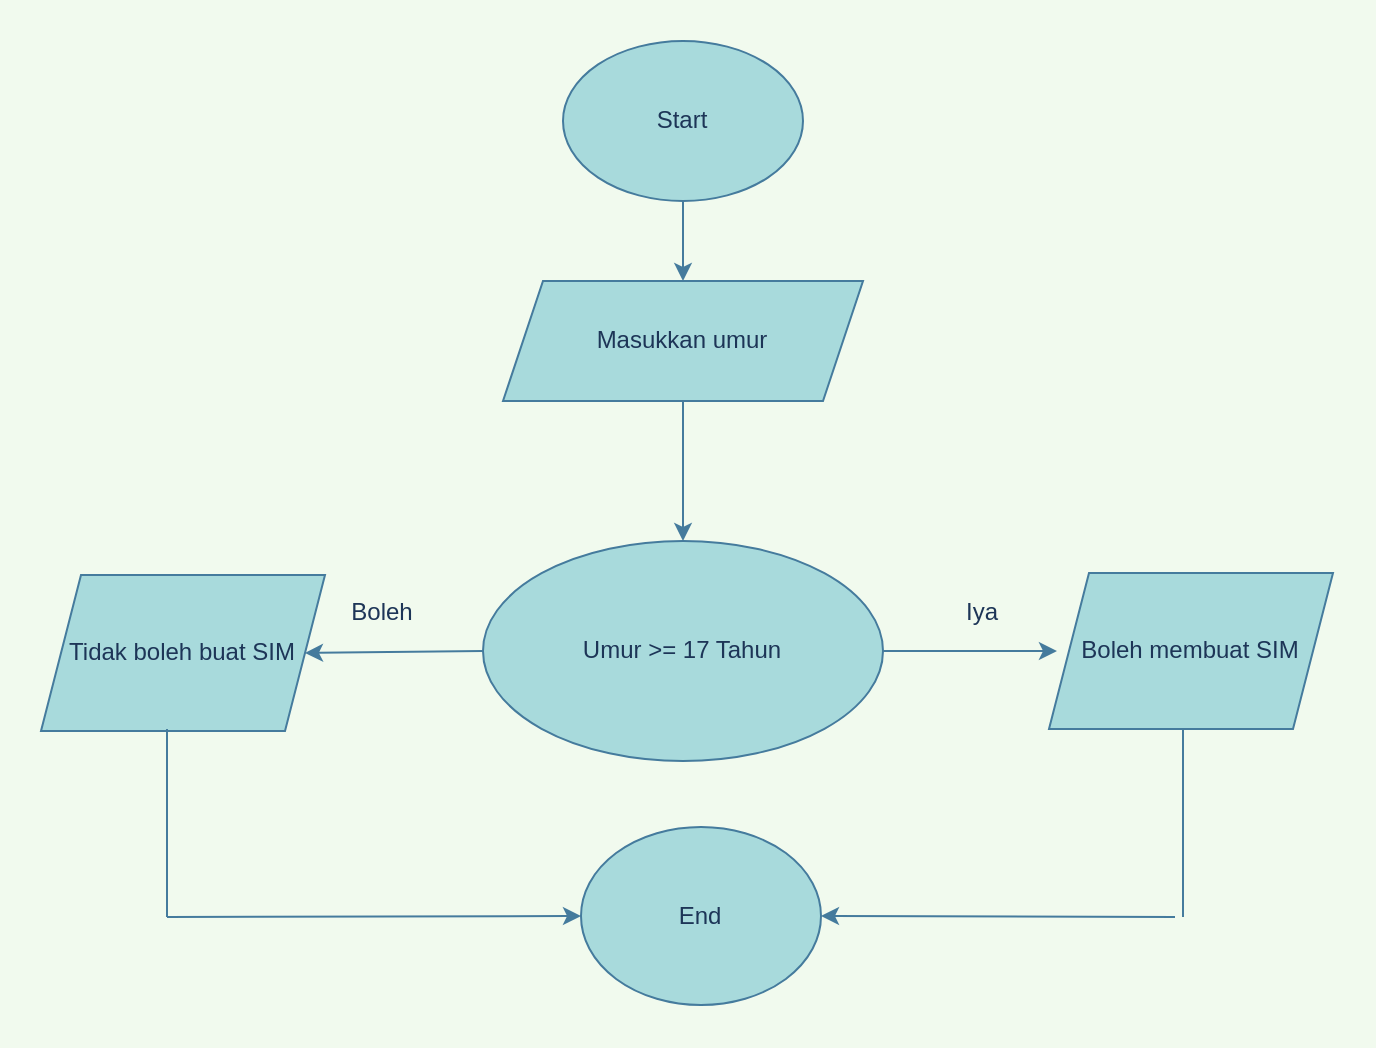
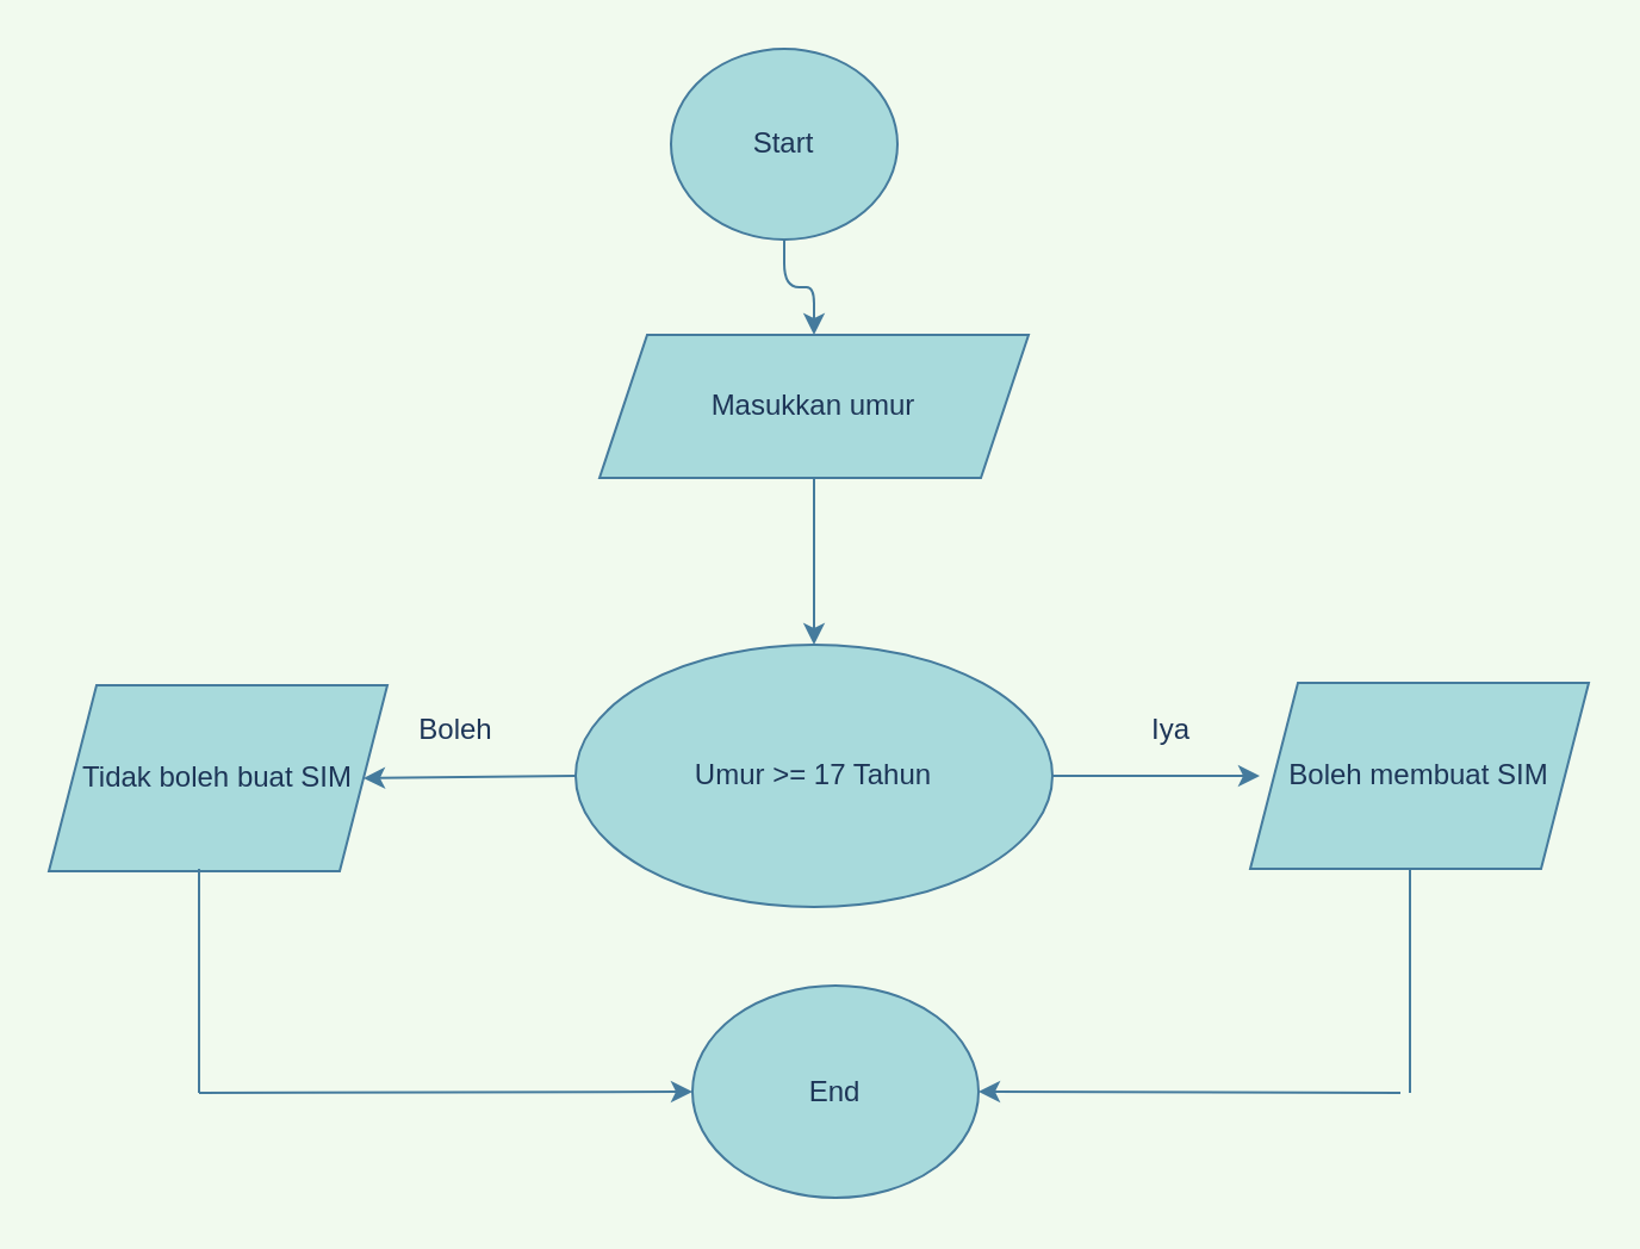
  <mxCell id="0" />
  <mxCell id="1" parent="0" />
  <mxCell id="2" value="" style="edgeStyle=orthogonalEdgeStyle;orthogonalLoop=1;jettySize=auto;html=1;strokeColor=#457B9D;fontColor=#1D3557;labelBackgroundColor=#F1FAEE;" parent="1" source="3" target="5" edge="1"><mxGeometry relative="1" as="geometry" /></mxCell>
- <mxCell id="3" value="Start" style="ellipse;whiteSpace=wrap;html=1;fillColor=#A8DADC;strokeColor=#457B9D;fontColor=#1D3557;" parent="1" vertex="1"><mxGeometry x="281" y="20" width="120" height="80" as="geometry" /></mxCell>
+ <mxCell id="3" value="Start" style="ellipse;whiteSpace=wrap;html=1;fillColor=#A8DADC;strokeColor=#457B9D;fontColor=#1D3557;" parent="1" vertex="1"><mxGeometry x="281" y="20" width="95" height="80" as="geometry" /></mxCell>
  <mxCell id="4" value="" style="edgeStyle=orthogonalEdgeStyle;orthogonalLoop=1;jettySize=auto;html=1;strokeColor=#457B9D;fontColor=#1D3557;labelBackgroundColor=#F1FAEE;" parent="1" source="5" target="6" edge="1"><mxGeometry relative="1" as="geometry" /></mxCell>
  <mxCell id="5" value="Masukkan umur" style="shape=parallelogram;perimeter=parallelogramPerimeter;whiteSpace=wrap;html=1;fixedSize=1;fillColor=#A8DADC;strokeColor=#457B9D;fontColor=#1D3557;" parent="1" vertex="1"><mxGeometry x="251" y="140" width="180" height="60" as="geometry" /></mxCell>
  <mxCell id="6" value="Umur &amp;gt;= 17 Tahun" style="ellipse;whiteSpace=wrap;html=1;fillColor=#A8DADC;strokeColor=#457B9D;fontColor=#1D3557;" parent="1" vertex="1"><mxGeometry x="241" y="270" width="200" height="110" as="geometry" /></mxCell>
  <mxCell id="7" value="Tidak boleh buat SIM" style="shape=parallelogram;perimeter=parallelogramPerimeter;whiteSpace=wrap;html=1;fixedSize=1;fillColor=#A8DADC;strokeColor=#457B9D;fontColor=#1D3557;" parent="1" vertex="1"><mxGeometry x="20" y="287" width="142" height="78" as="geometry" /></mxCell>
  <mxCell id="8" value="" style="endArrow=none;html=1;strokeColor=#457B9D;fontColor=#1D3557;labelBackgroundColor=#F1FAEE;" parent="1" edge="1"><mxGeometry width="50" height="50" relative="1" as="geometry"><mxPoint x="83" y="458" as="sourcePoint" /><mxPoint x="83" y="364" as="targetPoint" /></mxGeometry></mxCell>
  <mxCell id="9" value="" style="endArrow=none;html=1;strokeColor=#457B9D;fontColor=#1D3557;labelBackgroundColor=#F1FAEE;" parent="1" edge="1"><mxGeometry width="50" height="50" relative="1" as="geometry"><mxPoint x="591" y="458" as="sourcePoint" /><mxPoint x="591" y="364" as="targetPoint" /></mxGeometry></mxCell>
  <mxCell id="10" value="Boleh" style="text;html=1;strokeColor=none;fillColor=none;align=center;verticalAlign=middle;whiteSpace=wrap;fontColor=#1D3557;" parent="1" vertex="1"><mxGeometry x="171" y="296" width="40" height="20" as="geometry" /></mxCell>
  <mxCell id="11" value="Iya" style="text;html=1;strokeColor=none;fillColor=none;align=center;verticalAlign=middle;whiteSpace=wrap;fontColor=#1D3557;" parent="1" vertex="1"><mxGeometry x="471" y="296" width="40" height="20" as="geometry" /></mxCell>
  <mxCell id="12" value="" style="endArrow=classic;html=1;exitX=0;exitY=0.5;exitDx=0;exitDy=0;entryX=1;entryY=0.5;entryDx=0;entryDy=0;strokeColor=#457B9D;fontColor=#1D3557;labelBackgroundColor=#F1FAEE;" edge="1" parent="1" source="6" target="7"><mxGeometry width="50" height="50" relative="1" as="geometry"><mxPoint x="398" y="328" as="sourcePoint" /><mxPoint x="157" y="321" as="targetPoint" /></mxGeometry></mxCell>
  <mxCell id="13" value="Boleh membuat SIM" style="shape=parallelogram;perimeter=parallelogramPerimeter;whiteSpace=wrap;html=1;fixedSize=1;fillColor=#A8DADC;strokeColor=#457B9D;fontColor=#1D3557;" vertex="1" parent="1"><mxGeometry x="524" y="286" width="142" height="78" as="geometry" /></mxCell>
  <mxCell id="14" value="" style="endArrow=classic;html=1;exitX=1;exitY=0.5;exitDx=0;exitDy=0;entryX=0.028;entryY=0.5;entryDx=0;entryDy=0;entryPerimeter=0;strokeColor=#457B9D;fontColor=#1D3557;labelBackgroundColor=#F1FAEE;" edge="1" parent="1" source="6" target="13"><mxGeometry width="50" height="50" relative="1" as="geometry"><mxPoint x="398" y="328" as="sourcePoint" /><mxPoint x="448" y="278" as="targetPoint" /></mxGeometry></mxCell>
  <mxCell id="15" value="" style="endArrow=classic;html=1;entryX=0;entryY=0.5;entryDx=0;entryDy=0;strokeColor=#457B9D;fontColor=#1D3557;labelBackgroundColor=#F1FAEE;" edge="1" parent="1" target="17"><mxGeometry width="50" height="50" relative="1" as="geometry"><mxPoint x="83" y="458" as="sourcePoint" /><mxPoint x="263" y="458" as="targetPoint" /></mxGeometry></mxCell>
  <mxCell id="16" value="" style="endArrow=classic;html=1;entryX=1;entryY=0.5;entryDx=0;entryDy=0;strokeColor=#457B9D;fontColor=#1D3557;labelBackgroundColor=#F1FAEE;" edge="1" parent="1" target="17"><mxGeometry width="50" height="50" relative="1" as="geometry"><mxPoint x="587" y="458" as="sourcePoint" /><mxPoint x="434" y="461" as="targetPoint" /></mxGeometry></mxCell>
  <mxCell id="17" value="End" style="ellipse;whiteSpace=wrap;html=1;fillColor=#A8DADC;strokeColor=#457B9D;fontColor=#1D3557;" vertex="1" parent="1"><mxGeometry x="290" y="413" width="120" height="89" as="geometry" /></mxCell>
